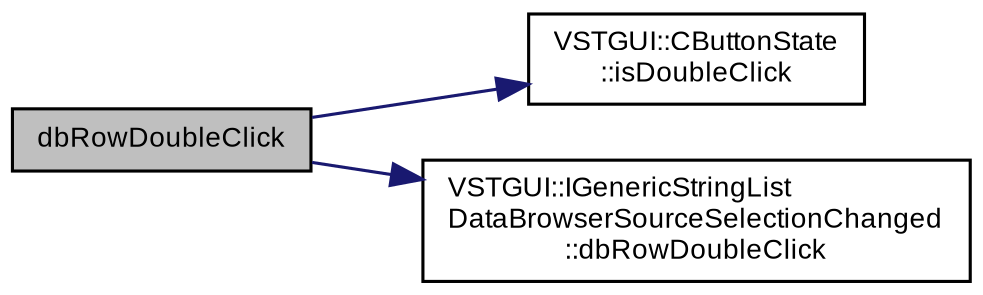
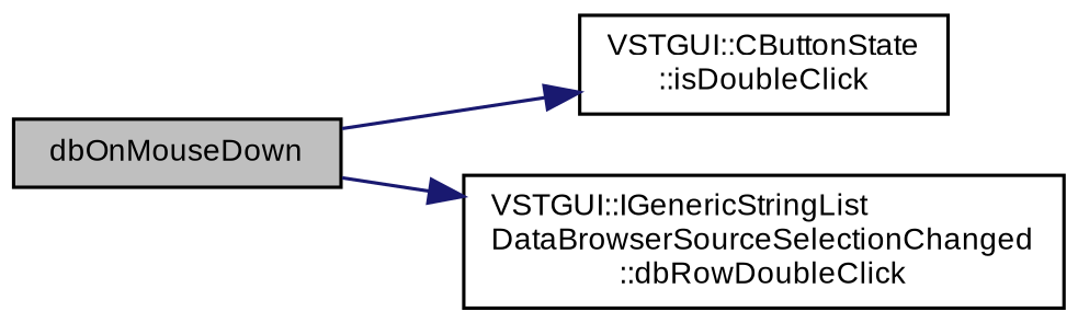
  digraph {
    rankdir=LR
    node [color=black fontname=Arial fontsize=9 shape=record]
    edge [color=midnightblue fontname=Arial fontsize=9 labelfontname=Arial labelfontsize=9 style=solid]
-   n1 [fillcolor=grey75 fontcolor=black height=0.2 label=dbRowDoubleClick style=filled width=0.4]
+   n1 [fillcolor=grey75 fontcolor=black height=0.2 label=dbOnMouseDown style=filled width=0.4]
    n2 [height=0.2 label="VSTGUI::CButtonState\l::isDoubleClick" width=0.4]
    n3 [height=0.2 label="VSTGUI::IGenericStringList\lDataBrowserSourceSelectionChanged\l::dbRowDoubleClick" width=0.4]
    n1 -> n2
    n1 -> n3
  }
